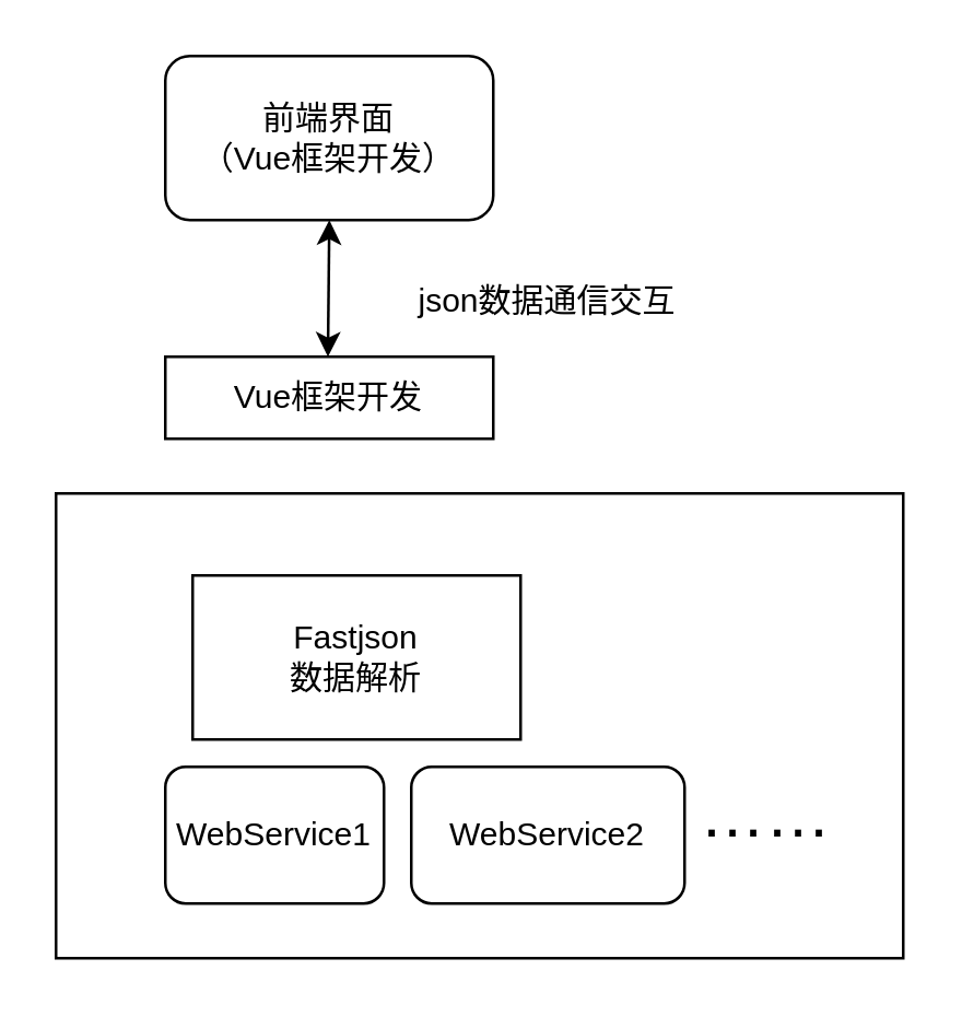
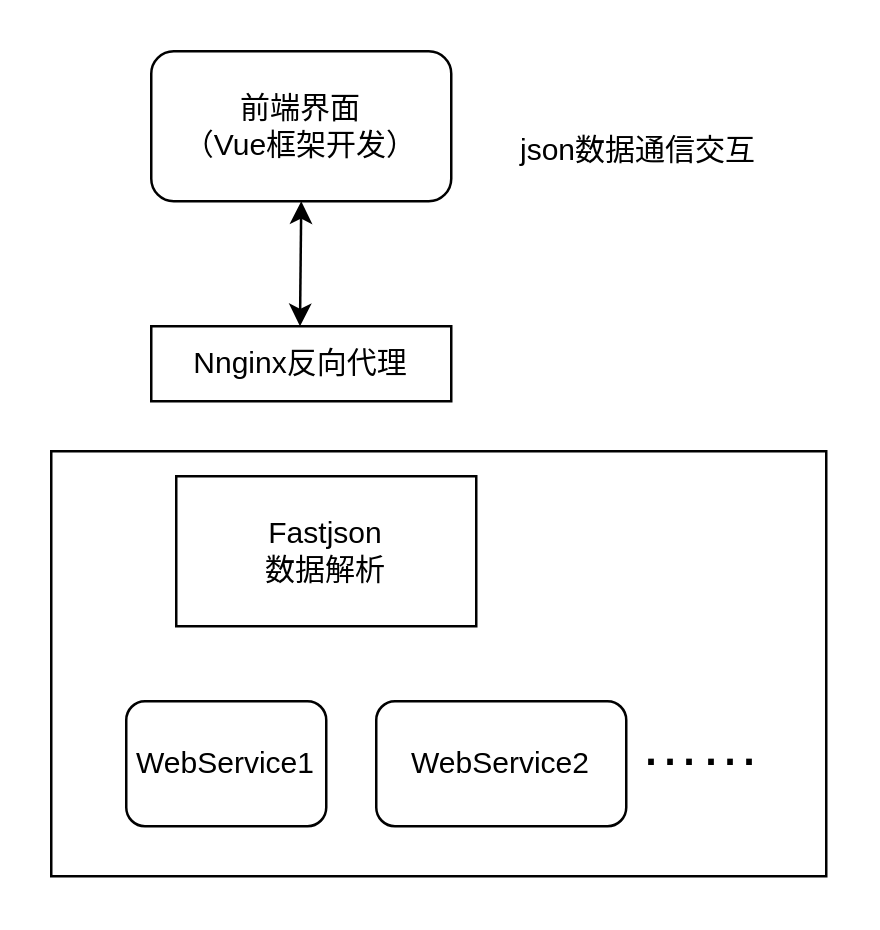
  <mxCell id="0" />
  <mxCell id="1" parent="0" />
  <mxCell id="2" value="前端界面&lt;br&gt;（Vue框架开发）" style="whiteSpace=wrap;html=1;rounded=1;" vertex="1" parent="1"><mxGeometry x="60" y="20" width="120" height="60" as="geometry" /></mxCell>
- <mxCell id="3" value="Vue框架开发" style="rounded=0;whiteSpace=wrap;html=1;" vertex="1" parent="1"><mxGeometry x="60" y="130" width="120" height="30" as="geometry" /></mxCell>
+ <mxCell id="3" value="Nnginx反向代理" style="rounded=0;whiteSpace=wrap;html=1;" vertex="1" parent="1"><mxGeometry x="60" y="130" width="120" height="30" as="geometry" /></mxCell>
  <mxCell id="4" value="" style="endArrow=classic;startArrow=classic;html=1;entryX=0.5;entryY=1;entryDx=0;entryDy=0;" edge="1" parent="1" target="2"><mxGeometry width="50" height="50" relative="1" as="geometry"><mxPoint x="119.5" y="130" as="sourcePoint" /><mxPoint x="119.9" y="90" as="targetPoint" /></mxGeometry></mxCell>
- <mxCell id="5" value="json数据通信交互" style="text;html=1;strokeColor=none;fillColor=none;align=center;verticalAlign=middle;whiteSpace=wrap;rounded=0;" vertex="1" parent="1"><mxGeometry x="150" y="100" width="100" height="20" as="geometry" /></mxCell>
+ <mxCell id="5" value="json数据通信交互" style="text;html=1;strokeColor=none;fillColor=none;align=center;verticalAlign=middle;whiteSpace=wrap;rounded=0;" vertex="1" parent="1"><mxGeometry x="205" y="50" width="100" height="20" as="geometry" /></mxCell>
  <mxCell id="6" value="" style="rounded=0;whiteSpace=wrap;html=1;" vertex="1" parent="1"><mxGeometry x="20" y="180" width="310" height="170" as="geometry" /></mxCell>
- <mxCell id="7" value="Fastjson&lt;br&gt;数据解析" style="rounded=0;whiteSpace=wrap;html=1;" vertex="1" parent="1"><mxGeometry x="70" y="210" width="120" height="60" as="geometry" /></mxCell>
- <mxCell id="8" value="WebService1" style="rounded=1;whiteSpace=wrap;html=1;" vertex="1" parent="1"><mxGeometry x="60" y="280" width="80" height="50" as="geometry" /></mxCell>
+ <mxCell id="7" value="Fastjson&lt;br&gt;数据解析" style="rounded=0;whiteSpace=wrap;html=1;" vertex="1" parent="1"><mxGeometry x="70" y="190" width="120" height="60" as="geometry" /></mxCell>
+ <mxCell id="8" value="WebService1" style="rounded=1;whiteSpace=wrap;html=1;" vertex="1" parent="1"><mxGeometry x="50" y="280" width="80" height="50" as="geometry" /></mxCell>
  <mxCell id="9" value="WebService2" style="rounded=1;whiteSpace=wrap;html=1;" vertex="1" parent="1"><mxGeometry x="150" y="280" width="100" height="50" as="geometry" /></mxCell>
  <mxCell id="10" value="&lt;font style=&quot;font-size: 24px&quot;&gt;……&lt;/font&gt;" style="text;html=1;strokeColor=none;fillColor=none;align=center;verticalAlign=middle;whiteSpace=wrap;rounded=0;" vertex="1" parent="1"><mxGeometry x="260" y="288" width="40" height="20" as="geometry" /></mxCell>
